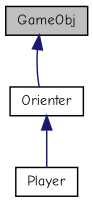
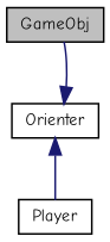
  digraph {
    fontname="Comic Neue"
    node [color=black fillcolor=white fontname="Comic Neue" fontsize=10 shape=record style=filled]
    edge [color=midnightblue dir=back fontname="Comic Neue" fontsize=10 labelfontname=Helvetica labelfontsize=10 style=solid]
    n1 [fillcolor=grey75 fontcolor=black height=0.2 label=GameObj width=0.4]
    n2 [height=0.2 label=Orienter width=0.4]
    n3 [height=0.2 label=Player width=0.4]
-   n1 -> n2
+   n2 -> n1
    n2 -> n3
  }
